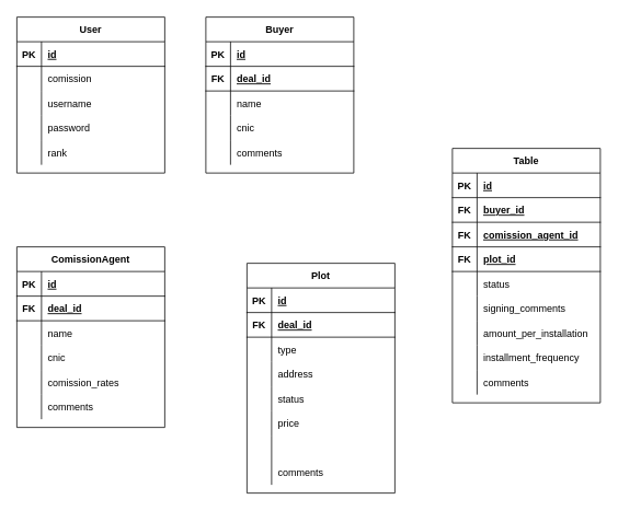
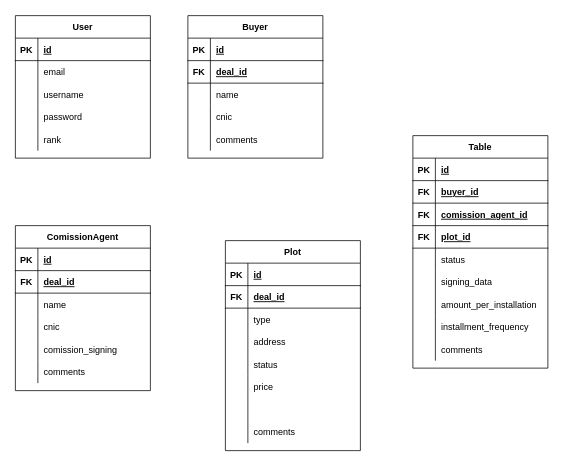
  <mxCell id="0" />
  <mxCell id="1" parent="0" />
  <mxCell id="2" value="User" style="shape=table;startSize=30;container=1;collapsible=1;childLayout=tableLayout;fixedRows=1;rowLines=0;fontStyle=1;align=center;resizeLast=1;" vertex="1" parent="1"><mxGeometry x="20" y="20" width="180" height="190" as="geometry" /></mxCell>
  <mxCell id="3" value="" style="shape=partialRectangle;collapsible=0;dropTarget=0;pointerEvents=0;fillColor=none;top=0;left=0;bottom=1;right=0;points=[[0,0.5],[1,0.5]];portConstraint=eastwest;" vertex="1" parent="2"><mxGeometry y="30" width="180" height="30" as="geometry" /></mxCell>
  <mxCell id="4" value="PK" style="shape=partialRectangle;connectable=0;fillColor=none;top=0;left=0;bottom=0;right=0;fontStyle=1;overflow=hidden;" vertex="1" parent="3"><mxGeometry width="30" height="30" as="geometry" /></mxCell>
  <mxCell id="5" value="id" style="shape=partialRectangle;connectable=0;fillColor=none;top=0;left=0;bottom=0;right=0;align=left;spacingLeft=6;fontStyle=5;overflow=hidden;" vertex="1" parent="3"><mxGeometry x="30" width="150" height="30" as="geometry" /></mxCell>
  <mxCell id="6" value="" style="shape=partialRectangle;collapsible=0;dropTarget=0;pointerEvents=0;fillColor=none;top=0;left=0;bottom=0;right=0;points=[[0,0.5],[1,0.5]];portConstraint=eastwest;" vertex="1" parent="2"><mxGeometry y="60" width="180" height="30" as="geometry" /></mxCell>
  <mxCell id="7" value="" style="shape=partialRectangle;connectable=0;fillColor=none;top=0;left=0;bottom=0;right=0;editable=1;overflow=hidden;" vertex="1" parent="6"><mxGeometry width="30" height="30" as="geometry" /></mxCell>
- <mxCell id="8" value="comission" style="shape=partialRectangle;connectable=0;fillColor=none;top=0;left=0;bottom=0;right=0;align=left;spacingLeft=6;overflow=hidden;" vertex="1" parent="6"><mxGeometry x="30" width="150" height="30" as="geometry" /></mxCell>
+ <mxCell id="8" value="email" style="shape=partialRectangle;connectable=0;fillColor=none;top=0;left=0;bottom=0;right=0;align=left;spacingLeft=6;overflow=hidden;" vertex="1" parent="6"><mxGeometry x="30" width="150" height="30" as="geometry" /></mxCell>
  <mxCell id="9" value="" style="shape=partialRectangle;collapsible=0;dropTarget=0;pointerEvents=0;fillColor=none;top=0;left=0;bottom=0;right=0;points=[[0,0.5],[1,0.5]];portConstraint=eastwest;" vertex="1" parent="2"><mxGeometry y="90" width="180" height="30" as="geometry" /></mxCell>
  <mxCell id="10" value="" style="shape=partialRectangle;connectable=0;fillColor=none;top=0;left=0;bottom=0;right=0;editable=1;overflow=hidden;" vertex="1" parent="9"><mxGeometry width="30" height="30" as="geometry" /></mxCell>
  <mxCell id="11" value="username" style="shape=partialRectangle;connectable=0;fillColor=none;top=0;left=0;bottom=0;right=0;align=left;spacingLeft=6;overflow=hidden;" vertex="1" parent="9"><mxGeometry x="30" width="150" height="30" as="geometry" /></mxCell>
  <mxCell id="12" value="" style="shape=partialRectangle;collapsible=0;dropTarget=0;pointerEvents=0;fillColor=none;top=0;left=0;bottom=0;right=0;points=[[0,0.5],[1,0.5]];portConstraint=eastwest;" vertex="1" parent="2"><mxGeometry y="120" width="180" height="30" as="geometry" /></mxCell>
  <mxCell id="13" value="" style="shape=partialRectangle;connectable=0;fillColor=none;top=0;left=0;bottom=0;right=0;editable=1;overflow=hidden;" vertex="1" parent="12"><mxGeometry width="30" height="30" as="geometry" /></mxCell>
  <mxCell id="14" value="password" style="shape=partialRectangle;connectable=0;fillColor=none;top=0;left=0;bottom=0;right=0;align=left;spacingLeft=6;overflow=hidden;" vertex="1" parent="12"><mxGeometry x="30" width="150" height="30" as="geometry" /></mxCell>
  <mxCell id="15" style="shape=partialRectangle;collapsible=0;dropTarget=0;pointerEvents=0;fillColor=none;top=0;left=0;bottom=0;right=0;points=[[0,0.5],[1,0.5]];portConstraint=eastwest;" vertex="1" parent="2"><mxGeometry y="150" width="180" height="30" as="geometry" /></mxCell>
  <mxCell id="16" style="shape=partialRectangle;connectable=0;fillColor=none;top=0;left=0;bottom=0;right=0;editable=1;overflow=hidden;" vertex="1" parent="15"><mxGeometry width="30" height="30" as="geometry" /></mxCell>
  <mxCell id="17" value="rank" style="shape=partialRectangle;connectable=0;fillColor=none;top=0;left=0;bottom=0;right=0;align=left;spacingLeft=6;overflow=hidden;" vertex="1" parent="15"><mxGeometry x="30" width="150" height="30" as="geometry" /></mxCell>
  <mxCell id="18" value="Buyer" style="shape=table;startSize=30;container=1;collapsible=1;childLayout=tableLayout;fixedRows=1;rowLines=0;fontStyle=1;align=center;resizeLast=1;" vertex="1" parent="1"><mxGeometry x="250" y="20" width="180" height="190" as="geometry" /></mxCell>
  <mxCell id="19" value="" style="shape=partialRectangle;collapsible=0;dropTarget=0;pointerEvents=0;fillColor=none;top=0;left=0;bottom=1;right=0;points=[[0,0.5],[1,0.5]];portConstraint=eastwest;" vertex="1" parent="18"><mxGeometry y="30" width="180" height="30" as="geometry" /></mxCell>
  <mxCell id="20" value="PK" style="shape=partialRectangle;connectable=0;fillColor=none;top=0;left=0;bottom=0;right=0;fontStyle=1;overflow=hidden;" vertex="1" parent="19"><mxGeometry width="30" height="30" as="geometry" /></mxCell>
  <mxCell id="21" value="id" style="shape=partialRectangle;connectable=0;fillColor=none;top=0;left=0;bottom=0;right=0;align=left;spacingLeft=6;fontStyle=5;overflow=hidden;" vertex="1" parent="19"><mxGeometry x="30" width="150" height="30" as="geometry" /></mxCell>
  <mxCell id="22" style="shape=partialRectangle;collapsible=0;dropTarget=0;pointerEvents=0;fillColor=none;top=0;left=0;bottom=1;right=0;points=[[0,0.5],[1,0.5]];portConstraint=eastwest;" vertex="1" parent="18"><mxGeometry y="60" width="180" height="30" as="geometry" /></mxCell>
  <mxCell id="23" value="FK" style="shape=partialRectangle;connectable=0;fillColor=none;top=0;left=0;bottom=0;right=0;fontStyle=1;overflow=hidden;" vertex="1" parent="22"><mxGeometry width="30" height="30" as="geometry" /></mxCell>
  <mxCell id="24" value="deal_id" style="shape=partialRectangle;connectable=0;fillColor=none;top=0;left=0;bottom=0;right=0;align=left;spacingLeft=6;fontStyle=5;overflow=hidden;" vertex="1" parent="22"><mxGeometry x="30" width="150" height="30" as="geometry" /></mxCell>
  <mxCell id="25" value="" style="shape=partialRectangle;collapsible=0;dropTarget=0;pointerEvents=0;fillColor=none;top=0;left=0;bottom=0;right=0;points=[[0,0.5],[1,0.5]];portConstraint=eastwest;" vertex="1" parent="18"><mxGeometry y="90" width="180" height="30" as="geometry" /></mxCell>
  <mxCell id="26" value="" style="shape=partialRectangle;connectable=0;fillColor=none;top=0;left=0;bottom=0;right=0;editable=1;overflow=hidden;" vertex="1" parent="25"><mxGeometry width="30" height="30" as="geometry" /></mxCell>
  <mxCell id="27" value="name" style="shape=partialRectangle;connectable=0;fillColor=none;top=0;left=0;bottom=0;right=0;align=left;spacingLeft=6;overflow=hidden;" vertex="1" parent="25"><mxGeometry x="30" width="150" height="30" as="geometry" /></mxCell>
  <mxCell id="28" value="" style="shape=partialRectangle;collapsible=0;dropTarget=0;pointerEvents=0;fillColor=none;top=0;left=0;bottom=0;right=0;points=[[0,0.5],[1,0.5]];portConstraint=eastwest;" vertex="1" parent="18"><mxGeometry y="120" width="180" height="30" as="geometry" /></mxCell>
  <mxCell id="29" value="" style="shape=partialRectangle;connectable=0;fillColor=none;top=0;left=0;bottom=0;right=0;editable=1;overflow=hidden;" vertex="1" parent="28"><mxGeometry width="30" height="30" as="geometry" /></mxCell>
  <mxCell id="30" value="cnic" style="shape=partialRectangle;connectable=0;fillColor=none;top=0;left=0;bottom=0;right=0;align=left;spacingLeft=6;overflow=hidden;" vertex="1" parent="28"><mxGeometry x="30" width="150" height="30" as="geometry" /></mxCell>
  <mxCell id="31" value="" style="shape=partialRectangle;collapsible=0;dropTarget=0;pointerEvents=0;fillColor=none;top=0;left=0;bottom=0;right=0;points=[[0,0.5],[1,0.5]];portConstraint=eastwest;" vertex="1" parent="18"><mxGeometry y="150" width="180" height="30" as="geometry" /></mxCell>
  <mxCell id="32" value="" style="shape=partialRectangle;connectable=0;fillColor=none;top=0;left=0;bottom=0;right=0;editable=1;overflow=hidden;" vertex="1" parent="31"><mxGeometry width="30" height="30" as="geometry" /></mxCell>
  <mxCell id="33" value="comments" style="shape=partialRectangle;connectable=0;fillColor=none;top=0;left=0;bottom=0;right=0;align=left;spacingLeft=6;overflow=hidden;" vertex="1" parent="31"><mxGeometry x="30" width="150" height="30" as="geometry" /></mxCell>
  <mxCell id="34" value="ComissionAgent" style="shape=table;startSize=30;container=1;collapsible=1;childLayout=tableLayout;fixedRows=1;rowLines=0;fontStyle=1;align=center;resizeLast=1;" vertex="1" parent="1"><mxGeometry x="20" y="300" width="180" height="220" as="geometry" /></mxCell>
  <mxCell id="35" value="" style="shape=partialRectangle;collapsible=0;dropTarget=0;pointerEvents=0;fillColor=none;top=0;left=0;bottom=1;right=0;points=[[0,0.5],[1,0.5]];portConstraint=eastwest;" vertex="1" parent="34"><mxGeometry y="30" width="180" height="30" as="geometry" /></mxCell>
  <mxCell id="36" value="PK" style="shape=partialRectangle;connectable=0;fillColor=none;top=0;left=0;bottom=0;right=0;fontStyle=1;overflow=hidden;" vertex="1" parent="35"><mxGeometry width="30" height="30" as="geometry" /></mxCell>
  <mxCell id="37" value="id" style="shape=partialRectangle;connectable=0;fillColor=none;top=0;left=0;bottom=0;right=0;align=left;spacingLeft=6;fontStyle=5;overflow=hidden;" vertex="1" parent="35"><mxGeometry x="30" width="150" height="30" as="geometry" /></mxCell>
  <mxCell id="38" style="shape=partialRectangle;collapsible=0;dropTarget=0;pointerEvents=0;fillColor=none;top=0;left=0;bottom=1;right=0;points=[[0,0.5],[1,0.5]];portConstraint=eastwest;" vertex="1" parent="34"><mxGeometry y="60" width="180" height="30" as="geometry" /></mxCell>
  <mxCell id="39" value="FK" style="shape=partialRectangle;connectable=0;fillColor=none;top=0;left=0;bottom=0;right=0;fontStyle=1;overflow=hidden;" vertex="1" parent="38"><mxGeometry width="30" height="30" as="geometry" /></mxCell>
  <mxCell id="40" value="deal_id" style="shape=partialRectangle;connectable=0;fillColor=none;top=0;left=0;bottom=0;right=0;align=left;spacingLeft=6;fontStyle=5;overflow=hidden;" vertex="1" parent="38"><mxGeometry x="30" width="150" height="30" as="geometry" /></mxCell>
  <mxCell id="41" value="" style="shape=partialRectangle;collapsible=0;dropTarget=0;pointerEvents=0;fillColor=none;top=0;left=0;bottom=0;right=0;points=[[0,0.5],[1,0.5]];portConstraint=eastwest;" vertex="1" parent="34"><mxGeometry y="90" width="180" height="30" as="geometry" /></mxCell>
  <mxCell id="42" value="" style="shape=partialRectangle;connectable=0;fillColor=none;top=0;left=0;bottom=0;right=0;editable=1;overflow=hidden;" vertex="1" parent="41"><mxGeometry width="30" height="30" as="geometry" /></mxCell>
  <mxCell id="43" value="name" style="shape=partialRectangle;connectable=0;fillColor=none;top=0;left=0;bottom=0;right=0;align=left;spacingLeft=6;overflow=hidden;" vertex="1" parent="41"><mxGeometry x="30" width="150" height="30" as="geometry" /></mxCell>
  <mxCell id="44" value="" style="shape=partialRectangle;collapsible=0;dropTarget=0;pointerEvents=0;fillColor=none;top=0;left=0;bottom=0;right=0;points=[[0,0.5],[1,0.5]];portConstraint=eastwest;" vertex="1" parent="34"><mxGeometry y="120" width="180" height="30" as="geometry" /></mxCell>
  <mxCell id="45" value="" style="shape=partialRectangle;connectable=0;fillColor=none;top=0;left=0;bottom=0;right=0;editable=1;overflow=hidden;" vertex="1" parent="44"><mxGeometry width="30" height="30" as="geometry" /></mxCell>
  <mxCell id="46" value="cnic" style="shape=partialRectangle;connectable=0;fillColor=none;top=0;left=0;bottom=0;right=0;align=left;spacingLeft=6;overflow=hidden;" vertex="1" parent="44"><mxGeometry x="30" width="150" height="30" as="geometry" /></mxCell>
  <mxCell id="47" value="" style="shape=partialRectangle;collapsible=0;dropTarget=0;pointerEvents=0;fillColor=none;top=0;left=0;bottom=0;right=0;points=[[0,0.5],[1,0.5]];portConstraint=eastwest;" vertex="1" parent="34"><mxGeometry y="150" width="180" height="30" as="geometry" /></mxCell>
  <mxCell id="48" value="" style="shape=partialRectangle;connectable=0;fillColor=none;top=0;left=0;bottom=0;right=0;editable=1;overflow=hidden;" vertex="1" parent="47"><mxGeometry width="30" height="30" as="geometry" /></mxCell>
- <mxCell id="49" value="comission_rates" style="shape=partialRectangle;connectable=0;fillColor=none;top=0;left=0;bottom=0;right=0;align=left;spacingLeft=6;overflow=hidden;" vertex="1" parent="47"><mxGeometry x="30" width="150" height="30" as="geometry" /></mxCell>
+ <mxCell id="49" value="comission_signing" style="shape=partialRectangle;connectable=0;fillColor=none;top=0;left=0;bottom=0;right=0;align=left;spacingLeft=6;overflow=hidden;" vertex="1" parent="47"><mxGeometry x="30" width="150" height="30" as="geometry" /></mxCell>
  <mxCell id="50" style="shape=partialRectangle;collapsible=0;dropTarget=0;pointerEvents=0;fillColor=none;top=0;left=0;bottom=0;right=0;points=[[0,0.5],[1,0.5]];portConstraint=eastwest;" vertex="1" parent="34"><mxGeometry y="180" width="180" height="30" as="geometry" /></mxCell>
  <mxCell id="51" style="shape=partialRectangle;connectable=0;fillColor=none;top=0;left=0;bottom=0;right=0;editable=1;overflow=hidden;" vertex="1" parent="50"><mxGeometry width="30" height="30" as="geometry" /></mxCell>
  <mxCell id="52" value="comments" style="shape=partialRectangle;connectable=0;fillColor=none;top=0;left=0;bottom=0;right=0;align=left;spacingLeft=6;overflow=hidden;" vertex="1" parent="50"><mxGeometry x="30" width="150" height="30" as="geometry" /></mxCell>
  <mxCell id="53" value="Plot" style="shape=table;startSize=30;container=1;collapsible=1;childLayout=tableLayout;fixedRows=1;rowLines=0;fontStyle=1;align=center;resizeLast=1;" vertex="1" parent="1"><mxGeometry x="300" y="320" width="180" height="280" as="geometry" /></mxCell>
  <mxCell id="54" value="" style="shape=partialRectangle;collapsible=0;dropTarget=0;pointerEvents=0;fillColor=none;top=0;left=0;bottom=1;right=0;points=[[0,0.5],[1,0.5]];portConstraint=eastwest;" vertex="1" parent="53"><mxGeometry y="30" width="180" height="30" as="geometry" /></mxCell>
  <mxCell id="55" value="PK" style="shape=partialRectangle;connectable=0;fillColor=none;top=0;left=0;bottom=0;right=0;fontStyle=1;overflow=hidden;" vertex="1" parent="54"><mxGeometry width="30" height="30" as="geometry" /></mxCell>
  <mxCell id="56" value="id" style="shape=partialRectangle;connectable=0;fillColor=none;top=0;left=0;bottom=0;right=0;align=left;spacingLeft=6;fontStyle=5;overflow=hidden;" vertex="1" parent="54"><mxGeometry x="30" width="150" height="30" as="geometry" /></mxCell>
  <mxCell id="57" style="shape=partialRectangle;collapsible=0;dropTarget=0;pointerEvents=0;fillColor=none;top=0;left=0;bottom=1;right=0;points=[[0,0.5],[1,0.5]];portConstraint=eastwest;" vertex="1" parent="53"><mxGeometry y="60" width="180" height="30" as="geometry" /></mxCell>
  <mxCell id="58" value="FK" style="shape=partialRectangle;connectable=0;fillColor=none;top=0;left=0;bottom=0;right=0;fontStyle=1;overflow=hidden;" vertex="1" parent="57"><mxGeometry width="30" height="30" as="geometry" /></mxCell>
  <mxCell id="59" value="deal_id" style="shape=partialRectangle;connectable=0;fillColor=none;top=0;left=0;bottom=0;right=0;align=left;spacingLeft=6;fontStyle=5;overflow=hidden;" vertex="1" parent="57"><mxGeometry x="30" width="150" height="30" as="geometry" /></mxCell>
  <mxCell id="60" value="" style="shape=partialRectangle;collapsible=0;dropTarget=0;pointerEvents=0;fillColor=none;top=0;left=0;bottom=0;right=0;points=[[0,0.5],[1,0.5]];portConstraint=eastwest;" vertex="1" parent="53"><mxGeometry y="90" width="180" height="30" as="geometry" /></mxCell>
  <mxCell id="61" value="" style="shape=partialRectangle;connectable=0;fillColor=none;top=0;left=0;bottom=0;right=0;editable=1;overflow=hidden;" vertex="1" parent="60"><mxGeometry width="30" height="30" as="geometry" /></mxCell>
  <mxCell id="62" value="type" style="shape=partialRectangle;connectable=0;fillColor=none;top=0;left=0;bottom=0;right=0;align=left;spacingLeft=6;overflow=hidden;" vertex="1" parent="60"><mxGeometry x="30" width="150" height="30" as="geometry" /></mxCell>
  <mxCell id="63" value="" style="shape=partialRectangle;collapsible=0;dropTarget=0;pointerEvents=0;fillColor=none;top=0;left=0;bottom=0;right=0;points=[[0,0.5],[1,0.5]];portConstraint=eastwest;" vertex="1" parent="53"><mxGeometry y="120" width="180" height="30" as="geometry" /></mxCell>
  <mxCell id="64" value="" style="shape=partialRectangle;connectable=0;fillColor=none;top=0;left=0;bottom=0;right=0;editable=1;overflow=hidden;" vertex="1" parent="63"><mxGeometry width="30" height="30" as="geometry" /></mxCell>
  <mxCell id="65" value="address" style="shape=partialRectangle;connectable=0;fillColor=none;top=0;left=0;bottom=0;right=0;align=left;spacingLeft=6;overflow=hidden;" vertex="1" parent="63"><mxGeometry x="30" width="150" height="30" as="geometry" /></mxCell>
  <mxCell id="66" value="" style="shape=partialRectangle;collapsible=0;dropTarget=0;pointerEvents=0;fillColor=none;top=0;left=0;bottom=0;right=0;points=[[0,0.5],[1,0.5]];portConstraint=eastwest;" vertex="1" parent="53"><mxGeometry y="150" width="180" height="30" as="geometry" /></mxCell>
  <mxCell id="67" value="" style="shape=partialRectangle;connectable=0;fillColor=none;top=0;left=0;bottom=0;right=0;editable=1;overflow=hidden;" vertex="1" parent="66"><mxGeometry width="30" height="30" as="geometry" /></mxCell>
  <mxCell id="68" value="status" style="shape=partialRectangle;connectable=0;fillColor=none;top=0;left=0;bottom=0;right=0;align=left;spacingLeft=6;overflow=hidden;" vertex="1" parent="66"><mxGeometry x="30" width="150" height="30" as="geometry" /></mxCell>
  <mxCell id="69" style="shape=partialRectangle;collapsible=0;dropTarget=0;pointerEvents=0;fillColor=none;top=0;left=0;bottom=0;right=0;points=[[0,0.5],[1,0.5]];portConstraint=eastwest;" vertex="1" parent="53"><mxGeometry y="180" width="180" height="30" as="geometry" /></mxCell>
  <mxCell id="70" style="shape=partialRectangle;connectable=0;fillColor=none;top=0;left=0;bottom=0;right=0;editable=1;overflow=hidden;" vertex="1" parent="69"><mxGeometry width="30" height="30" as="geometry" /></mxCell>
  <mxCell id="71" value="price" style="shape=partialRectangle;connectable=0;fillColor=none;top=0;left=0;bottom=0;right=0;align=left;spacingLeft=6;overflow=hidden;" vertex="1" parent="69"><mxGeometry x="30" width="150" height="30" as="geometry" /></mxCell>
  <mxCell id="72" style="shape=partialRectangle;collapsible=0;dropTarget=0;pointerEvents=0;fillColor=none;top=0;left=0;bottom=0;right=0;points=[[0,0.5],[1,0.5]];portConstraint=eastwest;" vertex="1" parent="53"><mxGeometry y="210" width="180" height="30" as="geometry" /></mxCell>
  <mxCell id="73" style="shape=partialRectangle;connectable=0;fillColor=none;top=0;left=0;bottom=0;right=0;editable=1;overflow=hidden;" vertex="1" parent="72"><mxGeometry width="30" height="30" as="geometry" /></mxCell>
  <mxCell id="74" style="shape=partialRectangle;collapsible=0;dropTarget=0;pointerEvents=0;fillColor=none;top=0;left=0;bottom=0;right=0;points=[[0,0.5],[1,0.5]];portConstraint=eastwest;" vertex="1" parent="53"><mxGeometry y="240" width="180" height="30" as="geometry" /></mxCell>
  <mxCell id="75" style="shape=partialRectangle;connectable=0;fillColor=none;top=0;left=0;bottom=0;right=0;editable=1;overflow=hidden;" vertex="1" parent="74"><mxGeometry width="30" height="30" as="geometry" /></mxCell>
  <mxCell id="76" value="comments" style="shape=partialRectangle;connectable=0;fillColor=none;top=0;left=0;bottom=0;right=0;align=left;spacingLeft=6;overflow=hidden;" vertex="1" parent="74"><mxGeometry x="30" width="150" height="30" as="geometry" /></mxCell>
  <mxCell id="77" value="Table" style="shape=table;startSize=30;container=1;collapsible=1;childLayout=tableLayout;fixedRows=1;rowLines=0;fontStyle=1;align=center;resizeLast=1;" vertex="1" parent="1"><mxGeometry x="550" y="180" width="180" height="310" as="geometry" /></mxCell>
  <mxCell id="78" value="" style="shape=partialRectangle;collapsible=0;dropTarget=0;pointerEvents=0;fillColor=none;top=0;left=0;bottom=1;right=0;points=[[0,0.5],[1,0.5]];portConstraint=eastwest;" vertex="1" parent="77"><mxGeometry y="30" width="180" height="30" as="geometry" /></mxCell>
  <mxCell id="79" value="PK" style="shape=partialRectangle;connectable=0;fillColor=none;top=0;left=0;bottom=0;right=0;fontStyle=1;overflow=hidden;" vertex="1" parent="78"><mxGeometry width="30" height="30" as="geometry" /></mxCell>
  <mxCell id="80" value="id" style="shape=partialRectangle;connectable=0;fillColor=none;top=0;left=0;bottom=0;right=0;align=left;spacingLeft=6;fontStyle=5;overflow=hidden;" vertex="1" parent="78"><mxGeometry x="30" width="150" height="30" as="geometry" /></mxCell>
  <mxCell id="81" style="shape=partialRectangle;collapsible=0;dropTarget=0;pointerEvents=0;fillColor=none;top=0;left=0;bottom=1;right=0;points=[[0,0.5],[1,0.5]];portConstraint=eastwest;" vertex="1" parent="77"><mxGeometry y="60" width="180" height="30" as="geometry" /></mxCell>
  <mxCell id="82" value="FK" style="shape=partialRectangle;connectable=0;fillColor=none;top=0;left=0;bottom=0;right=0;fontStyle=1;overflow=hidden;" vertex="1" parent="81"><mxGeometry width="30" height="30" as="geometry" /></mxCell>
  <mxCell id="83" value="buyer_id" style="shape=partialRectangle;connectable=0;fillColor=none;top=0;left=0;bottom=0;right=0;align=left;spacingLeft=6;fontStyle=5;overflow=hidden;" vertex="1" parent="81"><mxGeometry x="30" width="150" height="30" as="geometry" /></mxCell>
  <mxCell id="84" style="shape=partialRectangle;collapsible=0;dropTarget=0;pointerEvents=0;fillColor=none;top=0;left=0;bottom=1;right=0;points=[[0,0.5],[1,0.5]];portConstraint=eastwest;" vertex="1" parent="77"><mxGeometry y="90" width="180" height="30" as="geometry" /></mxCell>
  <mxCell id="85" value="FK" style="shape=partialRectangle;connectable=0;fillColor=none;top=0;left=0;bottom=0;right=0;fontStyle=1;overflow=hidden;" vertex="1" parent="84"><mxGeometry width="30" height="30" as="geometry" /></mxCell>
  <mxCell id="86" value="comission_agent_id" style="shape=partialRectangle;connectable=0;fillColor=none;top=0;left=0;bottom=0;right=0;align=left;spacingLeft=6;fontStyle=5;overflow=hidden;" vertex="1" parent="84"><mxGeometry x="30" width="150" height="30" as="geometry" /></mxCell>
  <mxCell id="87" style="shape=partialRectangle;collapsible=0;dropTarget=0;pointerEvents=0;fillColor=none;top=0;left=0;bottom=1;right=0;points=[[0,0.5],[1,0.5]];portConstraint=eastwest;" vertex="1" parent="77"><mxGeometry y="120" width="180" height="30" as="geometry" /></mxCell>
  <mxCell id="88" value="FK" style="shape=partialRectangle;connectable=0;fillColor=none;top=0;left=0;bottom=0;right=0;fontStyle=1;overflow=hidden;" vertex="1" parent="87"><mxGeometry width="30" height="30" as="geometry" /></mxCell>
  <mxCell id="89" value="plot_id" style="shape=partialRectangle;connectable=0;fillColor=none;top=0;left=0;bottom=0;right=0;align=left;spacingLeft=6;fontStyle=5;overflow=hidden;" vertex="1" parent="87"><mxGeometry x="30" width="150" height="30" as="geometry" /></mxCell>
  <mxCell id="90" value="" style="shape=partialRectangle;collapsible=0;dropTarget=0;pointerEvents=0;fillColor=none;top=0;left=0;bottom=0;right=0;points=[[0,0.5],[1,0.5]];portConstraint=eastwest;" vertex="1" parent="77"><mxGeometry y="150" width="180" height="30" as="geometry" /></mxCell>
  <mxCell id="91" value="" style="shape=partialRectangle;connectable=0;fillColor=none;top=0;left=0;bottom=0;right=0;editable=1;overflow=hidden;" vertex="1" parent="90"><mxGeometry width="30" height="30" as="geometry" /></mxCell>
  <mxCell id="92" value="status" style="shape=partialRectangle;connectable=0;fillColor=none;top=0;left=0;bottom=0;right=0;align=left;spacingLeft=6;overflow=hidden;" vertex="1" parent="90"><mxGeometry x="30" width="150" height="30" as="geometry" /></mxCell>
  <mxCell id="93" value="" style="shape=partialRectangle;collapsible=0;dropTarget=0;pointerEvents=0;fillColor=none;top=0;left=0;bottom=0;right=0;points=[[0,0.5],[1,0.5]];portConstraint=eastwest;" vertex="1" parent="77"><mxGeometry y="180" width="180" height="30" as="geometry" /></mxCell>
  <mxCell id="94" value="" style="shape=partialRectangle;connectable=0;fillColor=none;top=0;left=0;bottom=0;right=0;editable=1;overflow=hidden;" vertex="1" parent="93"><mxGeometry width="30" height="30" as="geometry" /></mxCell>
- <mxCell id="95" value="signing_comments" style="shape=partialRectangle;connectable=0;fillColor=none;top=0;left=0;bottom=0;right=0;align=left;spacingLeft=6;overflow=hidden;" vertex="1" parent="93"><mxGeometry x="30" width="150" height="30" as="geometry" /></mxCell>
+ <mxCell id="95" value="signing_data" style="shape=partialRectangle;connectable=0;fillColor=none;top=0;left=0;bottom=0;right=0;align=left;spacingLeft=6;overflow=hidden;" vertex="1" parent="93"><mxGeometry x="30" width="150" height="30" as="geometry" /></mxCell>
  <mxCell id="96" value="" style="shape=partialRectangle;collapsible=0;dropTarget=0;pointerEvents=0;fillColor=none;top=0;left=0;bottom=0;right=0;points=[[0,0.5],[1,0.5]];portConstraint=eastwest;" vertex="1" parent="77"><mxGeometry y="210" width="180" height="30" as="geometry" /></mxCell>
  <mxCell id="97" value="" style="shape=partialRectangle;connectable=0;fillColor=none;top=0;left=0;bottom=0;right=0;editable=1;overflow=hidden;" vertex="1" parent="96"><mxGeometry width="30" height="30" as="geometry" /></mxCell>
  <mxCell id="98" value="amount_per_installation" style="shape=partialRectangle;connectable=0;fillColor=none;top=0;left=0;bottom=0;right=0;align=left;spacingLeft=6;overflow=hidden;" vertex="1" parent="96"><mxGeometry x="30" width="150" height="30" as="geometry" /></mxCell>
  <mxCell id="99" style="shape=partialRectangle;collapsible=0;dropTarget=0;pointerEvents=0;fillColor=none;top=0;left=0;bottom=0;right=0;points=[[0,0.5],[1,0.5]];portConstraint=eastwest;" vertex="1" parent="77"><mxGeometry y="240" width="180" height="30" as="geometry" /></mxCell>
  <mxCell id="100" style="shape=partialRectangle;connectable=0;fillColor=none;top=0;left=0;bottom=0;right=0;editable=1;overflow=hidden;" vertex="1" parent="99"><mxGeometry width="30" height="30" as="geometry" /></mxCell>
  <mxCell id="101" value="installment_frequency" style="shape=partialRectangle;connectable=0;fillColor=none;top=0;left=0;bottom=0;right=0;align=left;spacingLeft=6;overflow=hidden;" vertex="1" parent="99"><mxGeometry x="30" width="150" height="30" as="geometry" /></mxCell>
  <mxCell id="102" style="shape=partialRectangle;collapsible=0;dropTarget=0;pointerEvents=0;fillColor=none;top=0;left=0;bottom=0;right=0;points=[[0,0.5],[1,0.5]];portConstraint=eastwest;" vertex="1" parent="77"><mxGeometry y="270" width="180" height="30" as="geometry" /></mxCell>
  <mxCell id="103" style="shape=partialRectangle;connectable=0;fillColor=none;top=0;left=0;bottom=0;right=0;editable=1;overflow=hidden;" vertex="1" parent="102"><mxGeometry width="30" height="30" as="geometry" /></mxCell>
  <mxCell id="104" value="comments" style="shape=partialRectangle;connectable=0;fillColor=none;top=0;left=0;bottom=0;right=0;align=left;spacingLeft=6;overflow=hidden;" vertex="1" parent="102"><mxGeometry x="30" width="150" height="30" as="geometry" /></mxCell>
